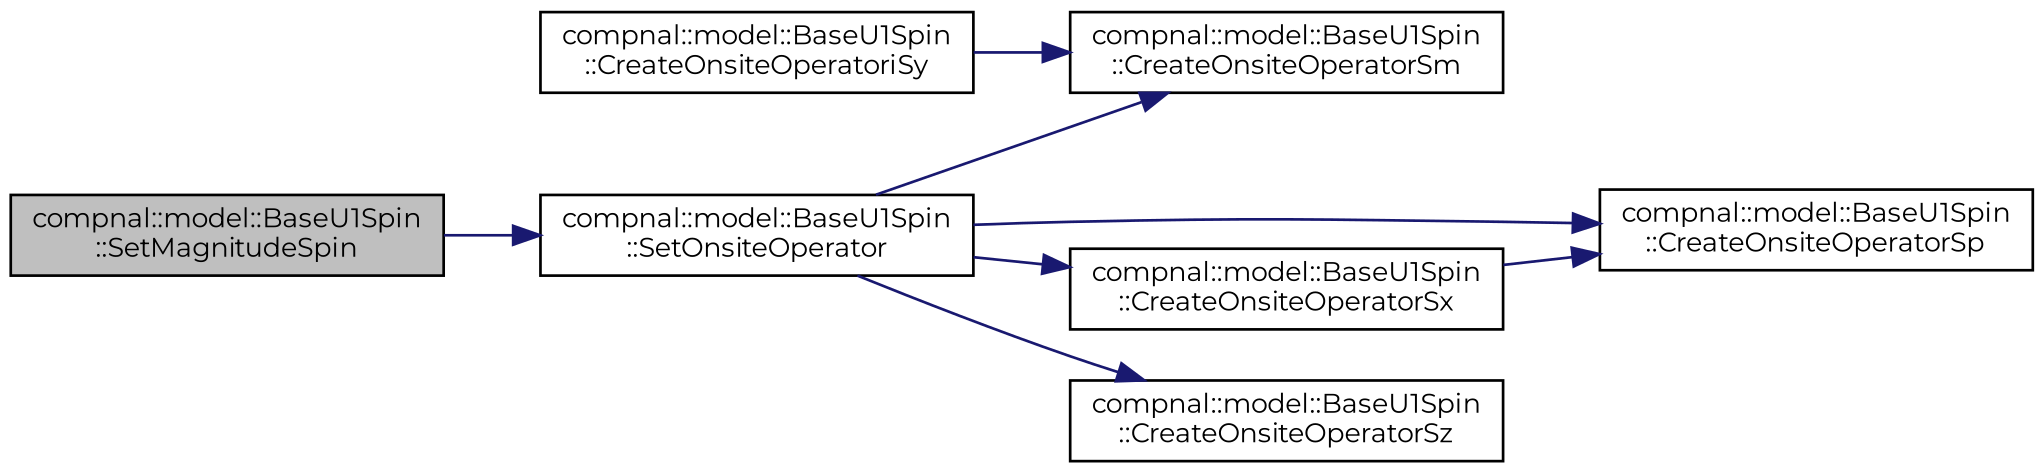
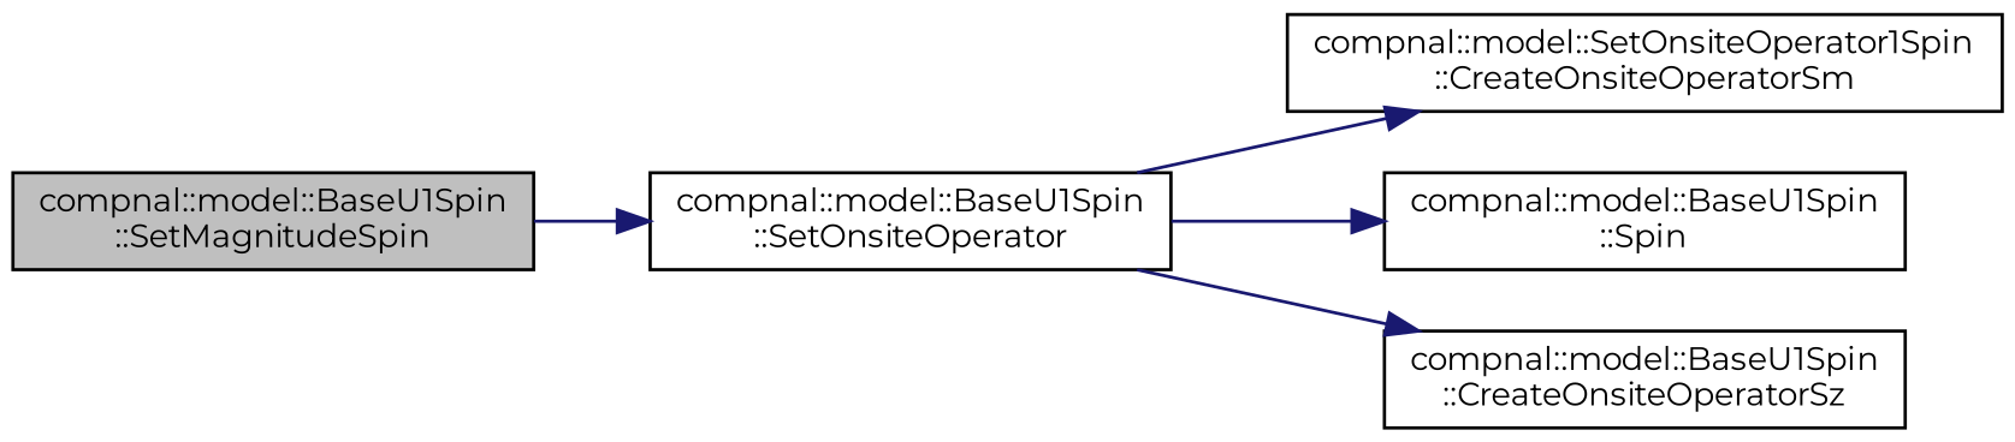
  digraph {
    fontname=Montserrat
    rankdir=LR
    node [color=black fillcolor=white fontname=Montserrat fontsize=10 shape=record style=filled]
    edge [color=midnightblue fontname=Montserrat fontsize=10 labelfontname=Helvetica labelfontsize=10 style=solid]
    n1 [fillcolor=grey75 fontcolor=black height=0.2 label="compnal::model::BaseU1Spin\l::SetMagnitudeSpin" width=0.4]
    n2 [height=0.2 label="compnal::model::BaseU1Spin\l::SetOnsiteOperator" width=0.4]
-   n3 [height=0.2 label="compnal::model::BaseU1Spin\l::CreateOnsiteOperatorSm" width=0.4]
-   n4 [height=0.2 label="compnal::model::BaseU1Spin\l::CreateOnsiteOperatorSp" width=0.4]
-   n5 [height=0.2 label="compnal::model::BaseU1Spin\l::CreateOnsiteOperatorSx" width=0.4]
+   n3 [height=0.2 label="compnal::model::SetOnsiteOperator1Spin\l::CreateOnsiteOperatorSm" width=0.4]
+   n5 [height=0.2 label="compnal::model::BaseU1Spin\l::Spin" width=0.4]
    n6 [height=0.2 label="compnal::model::BaseU1Spin\l::CreateOnsiteOperatorSz" width=0.4]
-   n7 [height=0.2 label="compnal::model::BaseU1Spin\l::CreateOnsiteOperatoriSy" width=0.4]
    n1 -> n2
    n2 -> n3
-   n2 -> n4
    n2 -> n5
    n2 -> n6
-   n5 -> n4
-   n7 -> n3
  }
